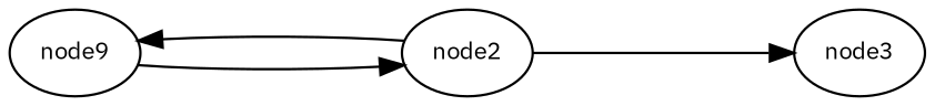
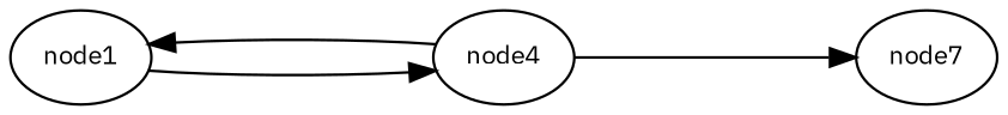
  digraph {
    fontname="IBM Plex Sans"
    rankdir=LR
    ranksep=1.50
    node [fontname="IBM Plex Sans" fontsize=10]
    edge [fontname="IBM Plex Sans"]
-   node1 [label=node9]
-   node2
-   node3
+   node1
+   node2 [label=node4]
+   node3 [label=node7]
    node1 -> node2
    node2 -> node1
    node2 -> node3
  }
